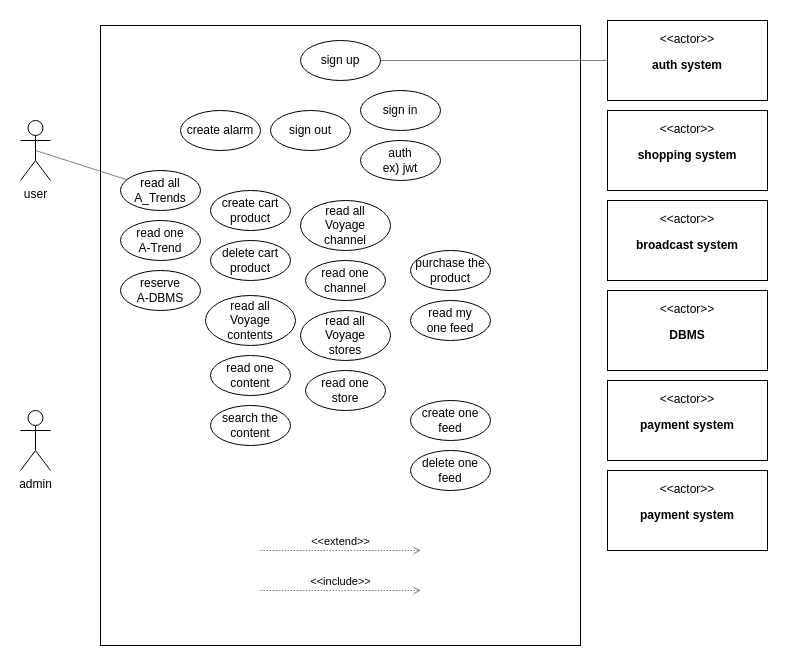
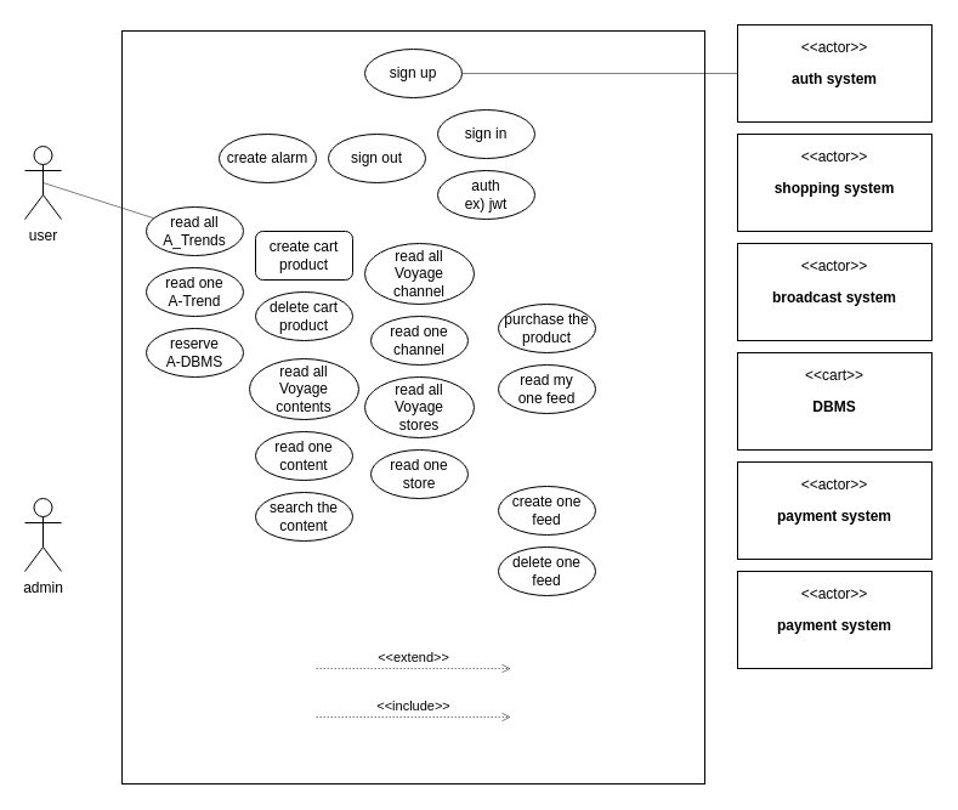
  <mxCell id="0" />
  <mxCell id="1" parent="0" />
  <mxCell id="2" value="" style="rounded=0;whiteSpace=wrap;html=1;" vertex="1" parent="1"><mxGeometry x="100" y="25" width="480" height="620" as="geometry" /></mxCell>
  <mxCell id="3" value="user&lt;br&gt;" style="shape=umlActor;verticalLabelPosition=bottom;verticalAlign=top;html=1;outlineConnect=0;" vertex="1" parent="1"><mxGeometry x="20" y="120" width="30" height="60" as="geometry" /></mxCell>
  <mxCell id="4" value="admin" style="shape=umlActor;verticalLabelPosition=bottom;verticalAlign=top;html=1;outlineConnect=0;" vertex="1" parent="1"><mxGeometry x="20" y="410" width="30" height="60" as="geometry" /></mxCell>
  <mxCell id="5" value="&lt;p&gt;&amp;lt;&amp;lt;actor&amp;gt;&amp;gt;&lt;/p&gt;&lt;p&gt;&lt;b&gt;auth system&lt;/b&gt;&lt;/p&gt;" style="shape=rect;html=1;overflow=fill;whiteSpace=wrap;align=center;" vertex="1" parent="1"><mxGeometry x="607" y="20" width="160" height="80" as="geometry" /></mxCell>
  <mxCell id="6" value="sign in" style="ellipse;whiteSpace=wrap;html=1;" vertex="1" parent="1"><mxGeometry x="360" y="90" width="80" height="40" as="geometry" /></mxCell>
  <mxCell id="7" value="sign up" style="ellipse;whiteSpace=wrap;html=1;" vertex="1" parent="1"><mxGeometry x="300" y="40" width="80" height="40" as="geometry" /></mxCell>
  <mxCell id="8" value="sign out" style="ellipse;whiteSpace=wrap;html=1;" vertex="1" parent="1"><mxGeometry x="270" y="110" width="80" height="40" as="geometry" /></mxCell>
- <mxCell id="9" value="&lt;p&gt;&amp;lt;&amp;lt;actor&amp;gt;&amp;gt;&lt;/p&gt;&lt;p&gt;&lt;b&gt;DBMS&lt;/b&gt;&lt;br&gt;&lt;/p&gt;" style="shape=rect;html=1;overflow=fill;whiteSpace=wrap;align=center;" vertex="1" parent="1"><mxGeometry x="607" y="290" width="160" height="80" as="geometry" /></mxCell>
+ <mxCell id="9" value="&lt;p&gt;&amp;lt;&amp;lt;cart&amp;gt;&amp;gt;&lt;/p&gt;&lt;p&gt;&lt;b&gt;DBMS&lt;/b&gt;&lt;br&gt;&lt;/p&gt;" style="shape=rect;html=1;overflow=fill;whiteSpace=wrap;align=center;" vertex="1" parent="1"><mxGeometry x="607" y="290" width="160" height="80" as="geometry" /></mxCell>
  <mxCell id="10" value="&amp;lt;&amp;lt;include&amp;gt;&amp;gt;" style="html=1;verticalAlign=bottom;labelBackgroundColor=none;endArrow=open;endFill=0;dashed=1;strokeColor=#000000;strokeWidth=0.5;" edge="1" parent="1"><mxGeometry width="160" relative="1" as="geometry"><mxPoint x="260" y="590" as="sourcePoint" /><mxPoint x="420" y="590" as="targetPoint" /></mxGeometry></mxCell>
  <mxCell id="11" value="" style="endArrow=none;html=1;strokeColor=#000000;strokeWidth=0.5;exitX=0.5;exitY=0.5;exitDx=0;exitDy=0;exitPerimeter=0;" edge="1" parent="1" source="3" target="14"><mxGeometry width="50" height="50" relative="1" as="geometry"><mxPoint x="300" y="340" as="sourcePoint" /><mxPoint x="350" y="290" as="targetPoint" /></mxGeometry></mxCell>
  <mxCell id="12" value="reserve &lt;br&gt;A-DBMS" style="ellipse;whiteSpace=wrap;html=1;" vertex="1" parent="1"><mxGeometry x="120" y="270" width="80" height="40" as="geometry" /></mxCell>
  <mxCell id="13" value="read one&lt;br&gt;A-Trend" style="ellipse;whiteSpace=wrap;html=1;" vertex="1" parent="1"><mxGeometry x="120" y="220" width="80" height="40" as="geometry" /></mxCell>
  <mxCell id="14" value="read all&lt;br&gt;A_Trends" style="ellipse;whiteSpace=wrap;html=1;" vertex="1" parent="1"><mxGeometry x="120" y="170" width="80" height="40" as="geometry" /></mxCell>
  <mxCell id="15" value="" style="endArrow=none;html=1;strokeColor=#000000;strokeWidth=0.5;exitX=0;exitY=0.5;exitDx=0;exitDy=0;entryX=1;entryY=0.5;entryDx=0;entryDy=0;" edge="1" parent="1" source="5" target="7"><mxGeometry width="50" height="50" relative="1" as="geometry"><mxPoint x="45" y="160" as="sourcePoint" /><mxPoint x="324" y="70" as="targetPoint" /></mxGeometry></mxCell>
  <mxCell id="16" value="&amp;lt;&amp;lt;extend&amp;gt;&amp;gt;" style="html=1;verticalAlign=bottom;labelBackgroundColor=none;endArrow=open;endFill=0;dashed=1;strokeColor=#000000;strokeWidth=0.5;" edge="1" parent="1"><mxGeometry width="160" relative="1" as="geometry"><mxPoint x="260" y="550" as="sourcePoint" /><mxPoint x="420" y="550" as="targetPoint" /></mxGeometry></mxCell>
  <mxCell id="17" value="auth&lt;br&gt;ex) jwt" style="ellipse;whiteSpace=wrap;html=1;" vertex="1" parent="1"><mxGeometry x="360" y="140" width="80" height="40" as="geometry" /></mxCell>
- <mxCell id="18" value="create cart product" style="ellipse;whiteSpace=wrap;html=1;" vertex="1" parent="1"><mxGeometry x="210" y="190" width="80" height="40" as="geometry" /></mxCell>
+ <mxCell id="18" value="create cart product" style="whiteSpace=wrap;html=1;rounded=1;" vertex="1" parent="1"><mxGeometry x="210" y="190" width="80" height="40" as="geometry" /></mxCell>
  <mxCell id="19" value="create alarm" style="ellipse;whiteSpace=wrap;html=1;" vertex="1" parent="1"><mxGeometry x="180" y="110" width="80" height="40" as="geometry" /></mxCell>
  <mxCell id="20" value="&lt;p&gt;&amp;lt;&amp;lt;actor&amp;gt;&amp;gt;&lt;/p&gt;&lt;p&gt;&lt;b&gt;shopping system&lt;/b&gt;&lt;br&gt;&lt;/p&gt;" style="shape=rect;html=1;overflow=fill;whiteSpace=wrap;align=center;" vertex="1" parent="1"><mxGeometry x="607" y="110" width="160" height="80" as="geometry" /></mxCell>
  <mxCell id="21" value="&lt;p&gt;&amp;lt;&amp;lt;actor&amp;gt;&amp;gt;&lt;/p&gt;&lt;p&gt;&lt;b&gt;broadcast system&lt;/b&gt;&lt;br&gt;&lt;/p&gt;" style="shape=rect;html=1;overflow=fill;whiteSpace=wrap;align=center;" vertex="1" parent="1"><mxGeometry x="607" y="200" width="160" height="80" as="geometry" /></mxCell>
  <mxCell id="22" value="read all&lt;br&gt;Voyage contents" style="ellipse;whiteSpace=wrap;html=1;" vertex="1" parent="1"><mxGeometry x="205" y="295" width="90" height="50" as="geometry" /></mxCell>
  <mxCell id="23" value="read one&lt;br&gt;content" style="ellipse;whiteSpace=wrap;html=1;" vertex="1" parent="1"><mxGeometry x="210" y="355" width="80" height="40" as="geometry" /></mxCell>
  <mxCell id="24" value="&lt;p&gt;&amp;lt;&amp;lt;actor&amp;gt;&amp;gt;&lt;/p&gt;&lt;p&gt;&lt;b&gt;payment system&lt;/b&gt;&lt;/p&gt;" style="shape=rect;html=1;overflow=fill;whiteSpace=wrap;align=center;" vertex="1" parent="1"><mxGeometry x="607" y="380" width="160" height="80" as="geometry" /></mxCell>
  <mxCell id="25" value="search the content" style="ellipse;whiteSpace=wrap;html=1;" vertex="1" parent="1"><mxGeometry x="210" y="405" width="80" height="40" as="geometry" /></mxCell>
  <mxCell id="26" value="purchase the product" style="ellipse;whiteSpace=wrap;html=1;" vertex="1" parent="1"><mxGeometry x="410" y="250" width="80" height="40" as="geometry" /></mxCell>
  <mxCell id="27" value="read all&lt;br&gt;Voyage &lt;br&gt;stores" style="ellipse;whiteSpace=wrap;html=1;" vertex="1" parent="1"><mxGeometry x="300" y="310" width="90" height="50" as="geometry" /></mxCell>
  <mxCell id="28" value="read one&lt;br&gt;store" style="ellipse;whiteSpace=wrap;html=1;" vertex="1" parent="1"><mxGeometry x="305" y="370" width="80" height="40" as="geometry" /></mxCell>
  <mxCell id="29" value="read all&lt;br&gt;Voyage &lt;br&gt;channel" style="ellipse;whiteSpace=wrap;html=1;" vertex="1" parent="1"><mxGeometry x="300" y="200" width="90" height="50" as="geometry" /></mxCell>
  <mxCell id="30" value="read one&lt;br&gt;channel" style="ellipse;whiteSpace=wrap;html=1;" vertex="1" parent="1"><mxGeometry x="305" y="260" width="80" height="40" as="geometry" /></mxCell>
  <mxCell id="31" value="create one&lt;br&gt;feed" style="ellipse;whiteSpace=wrap;html=1;" vertex="1" parent="1"><mxGeometry x="410" y="400" width="80" height="40" as="geometry" /></mxCell>
  <mxCell id="32" value="read my&lt;br&gt;one feed" style="ellipse;whiteSpace=wrap;html=1;" vertex="1" parent="1"><mxGeometry x="410" y="300" width="80" height="40" as="geometry" /></mxCell>
  <mxCell id="33" value="delete one&lt;br&gt;feed" style="ellipse;whiteSpace=wrap;html=1;" vertex="1" parent="1"><mxGeometry x="410" y="450" width="80" height="40" as="geometry" /></mxCell>
  <mxCell id="34" value="delete cart product" style="ellipse;whiteSpace=wrap;html=1;" vertex="1" parent="1"><mxGeometry x="210" y="240" width="80" height="40" as="geometry" /></mxCell>
  <mxCell id="35" value="&lt;p&gt;&amp;lt;&amp;lt;actor&amp;gt;&amp;gt;&lt;/p&gt;&lt;p&gt;&lt;b&gt;payment system&lt;/b&gt;&lt;/p&gt;" style="shape=rect;html=1;overflow=fill;whiteSpace=wrap;align=center;" vertex="1" parent="1"><mxGeometry x="607" y="470" width="160" height="80" as="geometry" /></mxCell>
